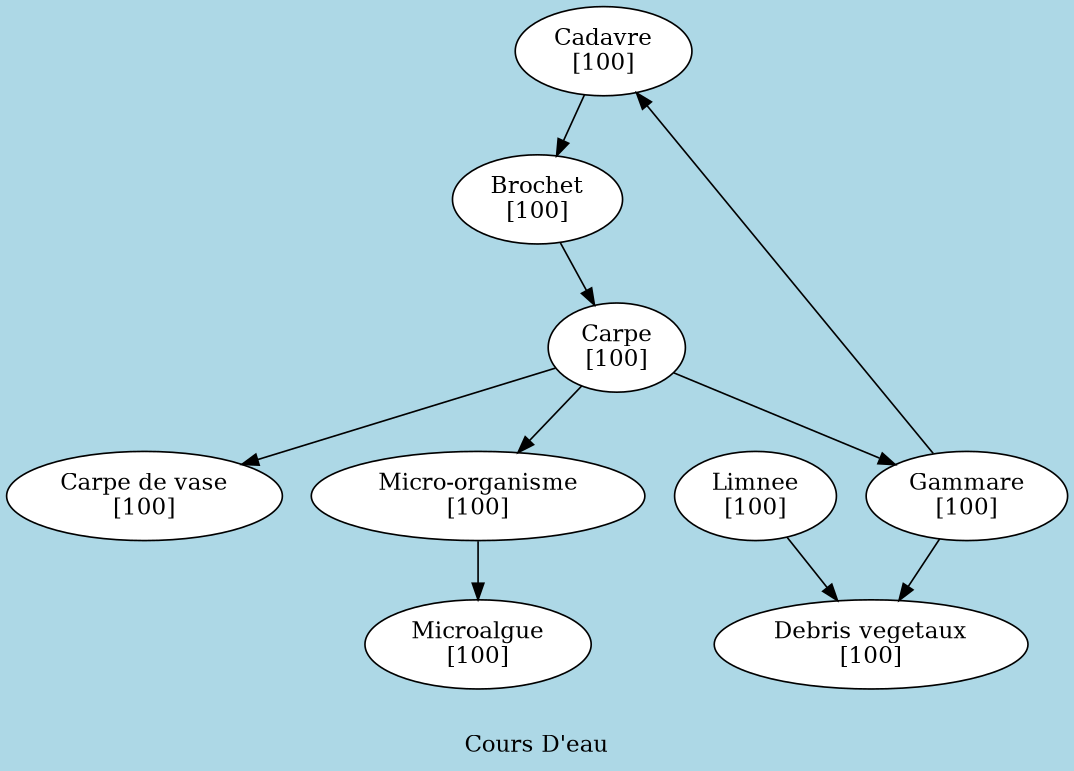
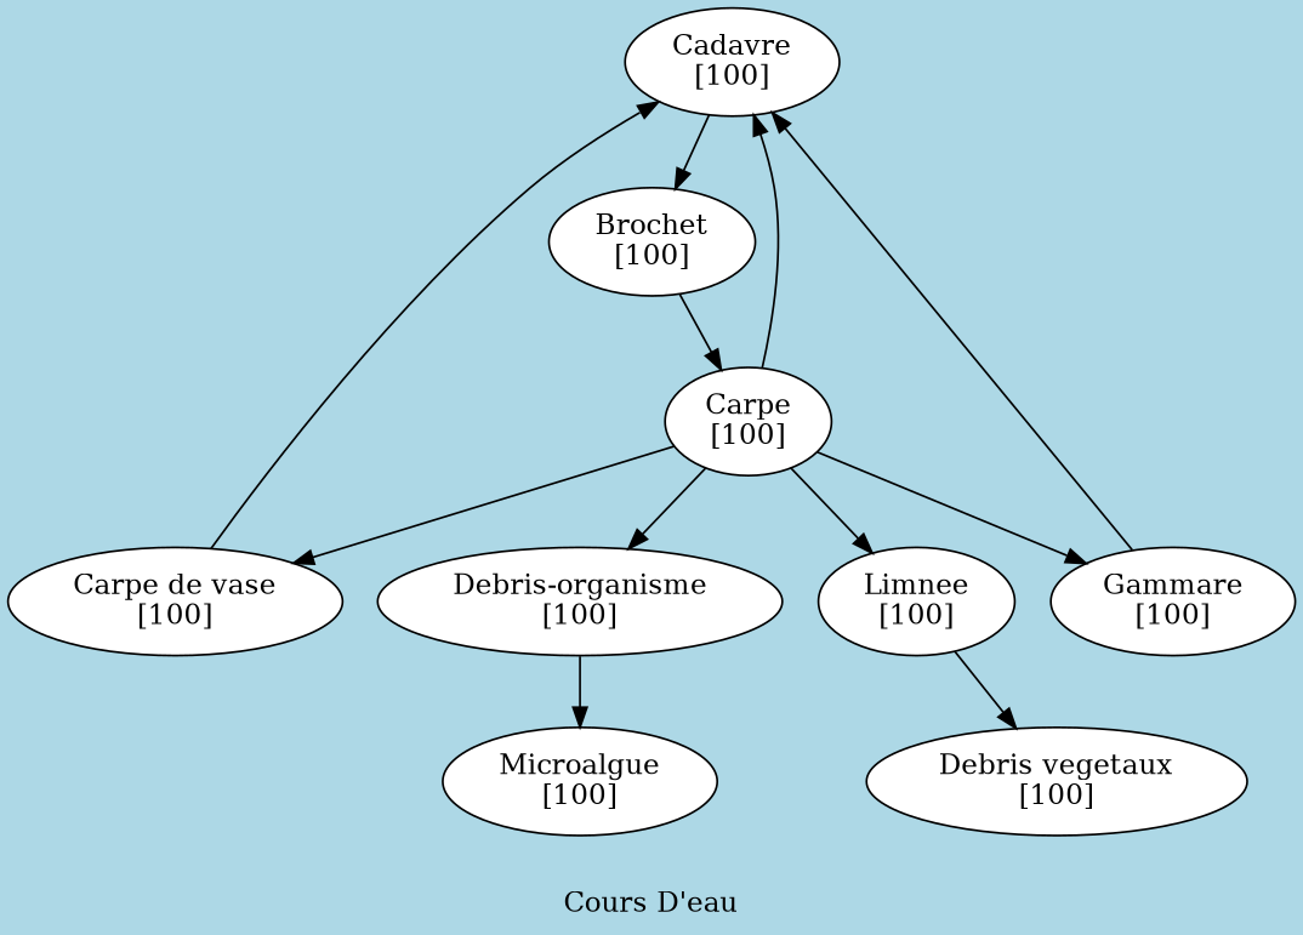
  digraph {
    bgcolor=lightblue
    compound=true
    label="Cours D'eau"
    newrank=true
    rankdir=TB
    node [fillcolor=white shape=ellipse style=filled]
    n1 [label="Debris vegetaux\n[100]"]
    n2 [label="Microalgue\n[100]"]
    n3 [label="Cadavre\n[100]"]
    n4 [label="Carpe de vase\n[100]"]
-   n5 [label="Micro-organisme\n[100]"]
+   n5 [label="Debris-organisme\n[100]"]
    n6 [label="Limnee\n[100]"]
    n7 [label="Gammare\n[100]"]
    n8 [label="Brochet\n[100]"]
    n9 [label="Carpe\n[100]"]
    subgraph sub_1 {
      rank=same
      n1
    }
    subgraph sub_2 {
      rank=same
      n2
    }
    subgraph sub_3 {
      rank=same
      n3
    }
    subgraph sub_4 {
      rank=same
      n4
    }
    subgraph sub_5 {
      rank=same
      n5
    }
    subgraph sub_6 {
      rank=same
      n6
    }
    subgraph sub_7 {
      rank=same
      n7
    }
    subgraph sub_8 {
      rank=same
      n8
    }
    n3 -> n8
+   n4 -> n3
    n5 -> n2
    n6 -> n1
-   n7 -> n1
    n7 -> n3
    n8 -> n9
+   n9 -> n3
    n9 -> n4
    n9 -> n5
+   n9 -> n6
    n9 -> n7
  }
